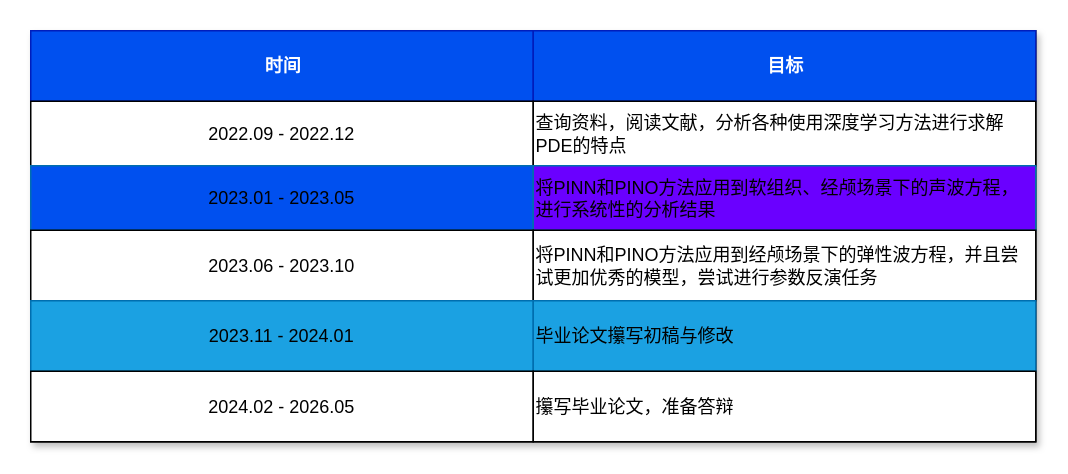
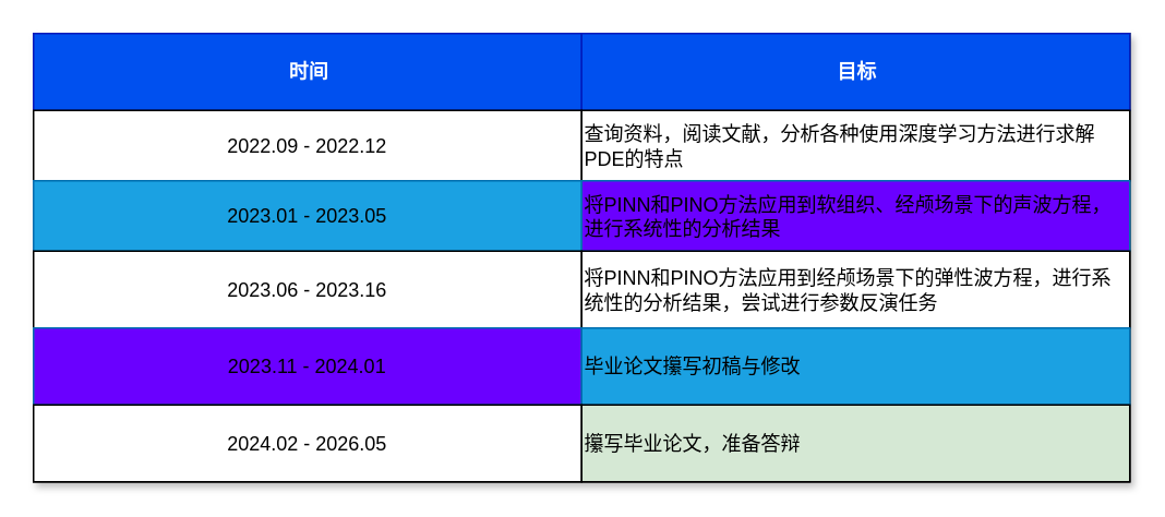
  <mxCell id="0" />
  <mxCell id="1" parent="0" />
  <mxCell id="2" value="Assets" style="childLayout=tableLayout;recursiveResize=0;shadow=1;fontColor=#000000;" parent="1" vertex="1"><mxGeometry x="20" y="20" width="670" height="274" as="geometry" /></mxCell>
  <mxCell id="3" style="shape=tableRow;horizontal=0;startSize=0;swimlaneHead=0;swimlaneBody=0;top=0;left=0;bottom=0;right=0;dropTarget=0;collapsible=0;recursiveResize=0;expand=0;fontStyle=0;strokeColor=#001DBC;fillColor=#0050ef;fontColor=#ffffff;" parent="2" vertex="1"><mxGeometry width="670" height="47" as="geometry" /></mxCell>
  <mxCell id="4" value="时间" style="connectable=0;recursiveResize=0;strokeColor=#001DBC;fillColor=#0050ef;align=center;fontStyle=1;fontColor=#ffffff;html=1;" parent="3" vertex="1"><mxGeometry width="335" height="47" as="geometry"><mxRectangle width="335" height="47" as="alternateBounds" /></mxGeometry></mxCell>
  <mxCell id="5" value="目标" style="connectable=0;recursiveResize=0;strokeColor=#001DBC;fillColor=#0050ef;align=center;fontStyle=1;fontColor=#ffffff;html=1;" parent="3" vertex="1"><mxGeometry x="335" width="335" height="47" as="geometry"><mxRectangle width="335" height="47" as="alternateBounds" /></mxGeometry></mxCell>
  <mxCell id="6" value="" style="shape=tableRow;horizontal=0;startSize=0;swimlaneHead=0;swimlaneBody=0;top=0;left=0;bottom=0;right=0;dropTarget=0;collapsible=0;recursiveResize=0;expand=0;fontStyle=0;strokeColor=inherit;fillColor=#ffffff;align=left;" parent="2" vertex="1"><mxGeometry y="47" width="670" height="43" as="geometry" /></mxCell>
  <mxCell id="7" value="2022.09 - 2022.12" style="connectable=0;recursiveResize=0;strokeColor=inherit;fillColor=inherit;align=center;whiteSpace=wrap;html=1;" parent="6" vertex="1"><mxGeometry width="335" height="43" as="geometry"><mxRectangle width="335" height="43" as="alternateBounds" /></mxGeometry></mxCell>
  <mxCell id="8" value="查询资料，阅读文献，分析各种使用深度学习方法进行求解PDE的特点" style="connectable=0;recursiveResize=0;strokeColor=inherit;fillColor=inherit;align=left;whiteSpace=wrap;html=1;" parent="6" vertex="1"><mxGeometry x="335" width="335" height="43" as="geometry"><mxRectangle width="335" height="43" as="alternateBounds" /></mxGeometry></mxCell>
  <mxCell id="9" value="" style="shape=tableRow;horizontal=0;startSize=0;swimlaneHead=0;swimlaneBody=0;top=0;left=0;bottom=0;right=0;dropTarget=0;collapsible=0;recursiveResize=0;expand=0;fontStyle=1;strokeColor=#3700CC;fillColor=#6a00ff;fontColor=#ffffff;" parent="2" vertex="1"><mxGeometry y="90" width="670" height="43" as="geometry" /></mxCell>
- <mxCell id="10" value="2023.01 - 2023.05" style="connectable=0;recursiveResize=0;strokeColor=#006EAF;fillColor=#0050ef;whiteSpace=wrap;html=1;fontColor=#000000;" parent="9" vertex="1"><mxGeometry width="335" height="43" as="geometry"><mxRectangle width="335" height="43" as="alternateBounds" /></mxGeometry></mxCell>
+ <mxCell id="10" value="2023.01 - 2023.05" style="connectable=0;recursiveResize=0;strokeColor=#006EAF;fillColor=#1ba1e2;whiteSpace=wrap;html=1;fontColor=#000000;" parent="9" vertex="1"><mxGeometry width="335" height="43" as="geometry"><mxRectangle width="335" height="43" as="alternateBounds" /></mxGeometry></mxCell>
  <mxCell id="11" value="将PINN和PINO方法应用到软组织、经颅场景下的声波方程，进行系统性的分析结果" style="connectable=0;recursiveResize=0;strokeColor=#006EAF;fillColor=#6a00ff;whiteSpace=wrap;html=1;fontColor=#000000;align=left;" parent="9" vertex="1"><mxGeometry x="335" width="335" height="43" as="geometry"><mxRectangle width="335" height="43" as="alternateBounds" /></mxGeometry></mxCell>
  <mxCell id="12" value="" style="shape=tableRow;horizontal=0;startSize=0;swimlaneHead=0;swimlaneBody=0;top=0;left=0;bottom=0;right=0;dropTarget=0;collapsible=0;recursiveResize=0;expand=0;fontStyle=0;strokeColor=inherit;fillColor=#ffffff;" parent="2" vertex="1"><mxGeometry y="133" width="670" height="47" as="geometry" /></mxCell>
- <mxCell id="13" value="2023.06 - 2023.10" style="connectable=0;recursiveResize=0;strokeColor=inherit;fillColor=inherit;fontStyle=0;align=center;whiteSpace=wrap;html=1;" parent="12" vertex="1"><mxGeometry width="335" height="47" as="geometry"><mxRectangle width="335" height="47" as="alternateBounds" /></mxGeometry></mxCell>
- <mxCell id="14" value="将PINN和PINO方法应用到经颅场景下的弹性波方程，并且尝试更加优秀的模型，尝试进行参数反演任务" style="connectable=0;recursiveResize=0;strokeColor=inherit;fillColor=inherit;fontStyle=0;align=left;whiteSpace=wrap;html=1;" parent="12" vertex="1"><mxGeometry x="335" width="335" height="47" as="geometry"><mxRectangle width="335" height="47" as="alternateBounds" /></mxGeometry></mxCell>
+ <mxCell id="13" value="2023.06 - 2023.16" style="connectable=0;recursiveResize=0;strokeColor=inherit;fillColor=inherit;fontStyle=0;align=center;whiteSpace=wrap;html=1;" parent="12" vertex="1"><mxGeometry width="335" height="47" as="geometry"><mxRectangle width="335" height="47" as="alternateBounds" /></mxGeometry></mxCell>
+ <mxCell id="14" value="将PINN和PINO方法应用到经颅场景下的弹性波方程，进行系统性的分析结果，尝试进行参数反演任务" style="connectable=0;recursiveResize=0;strokeColor=inherit;fillColor=inherit;fontStyle=0;align=left;whiteSpace=wrap;html=1;" parent="12" vertex="1"><mxGeometry x="335" width="335" height="47" as="geometry"><mxRectangle width="335" height="47" as="alternateBounds" /></mxGeometry></mxCell>
  <mxCell id="15" style="shape=tableRow;horizontal=0;startSize=0;swimlaneHead=0;swimlaneBody=0;top=0;left=0;bottom=0;right=0;dropTarget=0;collapsible=0;recursiveResize=0;expand=0;fontStyle=0;strokeColor=#006EAF;fillColor=#1ba1e2;fontColor=#ffffff;" parent="2" vertex="1"><mxGeometry y="180" width="670" height="47" as="geometry" /></mxCell>
- <mxCell id="16" value="2023.11 - 2024.01" style="connectable=0;recursiveResize=0;fontStyle=0;align=center;whiteSpace=wrap;html=1;fillColor=#1ba1e2;fontColor=#000000;strokeColor=#006EAF;" parent="15" vertex="1"><mxGeometry width="335" height="47" as="geometry"><mxRectangle width="335" height="47" as="alternateBounds" /></mxGeometry></mxCell>
+ <mxCell id="16" value="2023.11 - 2024.01" style="connectable=0;recursiveResize=0;fontStyle=0;align=center;whiteSpace=wrap;html=1;fillColor=#6a00ff;fontColor=#000000;strokeColor=#006EAF;" parent="15" vertex="1"><mxGeometry width="335" height="47" as="geometry"><mxRectangle width="335" height="47" as="alternateBounds" /></mxGeometry></mxCell>
  <mxCell id="17" value="毕业论文攥写初稿与修改" style="connectable=0;recursiveResize=0;strokeColor=inherit;fillColor=inherit;fontStyle=0;align=left;whiteSpace=wrap;html=1;" parent="15" vertex="1"><mxGeometry x="335" width="335" height="47" as="geometry"><mxRectangle width="335" height="47" as="alternateBounds" /></mxGeometry></mxCell>
  <mxCell id="18" style="shape=tableRow;horizontal=0;startSize=0;swimlaneHead=0;swimlaneBody=0;top=0;left=0;bottom=0;right=0;dropTarget=0;collapsible=0;recursiveResize=0;expand=0;fontStyle=0;strokeColor=#006EAF;fillColor=#1ba1e2;fontColor=#ffffff;" parent="2" vertex="1"><mxGeometry y="227" width="670" height="47" as="geometry" /></mxCell>
  <mxCell id="19" value="2024.02 - 2026.05" style="connectable=0;recursiveResize=0;fontStyle=0;align=center;whiteSpace=wrap;html=1;" parent="18" vertex="1"><mxGeometry width="335" height="47" as="geometry"><mxRectangle width="335" height="47" as="alternateBounds" /></mxGeometry></mxCell>
- <mxCell id="20" value="攥写毕业论文，准备答辩" style="connectable=0;recursiveResize=0;fontStyle=0;align=left;whiteSpace=wrap;html=1;" parent="18" vertex="1"><mxGeometry x="335" width="335" height="47" as="geometry"><mxRectangle width="335" height="47" as="alternateBounds" /></mxGeometry></mxCell>
+ <mxCell id="20" value="攥写毕业论文，准备答辩" style="connectable=0;recursiveResize=0;fontStyle=0;align=left;whiteSpace=wrap;html=1;fillColor=#d5e8d4;" parent="18" vertex="1"><mxGeometry x="335" width="335" height="47" as="geometry"><mxRectangle width="335" height="47" as="alternateBounds" /></mxGeometry></mxCell>
